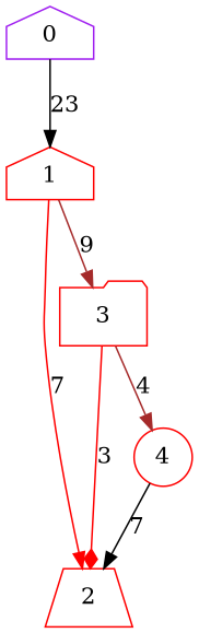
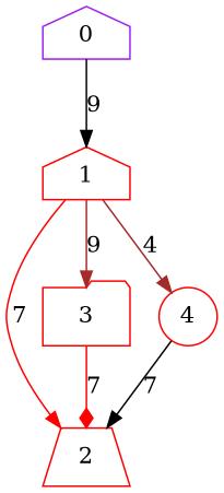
  digraph {
    node [color=red shape=house]
    edge [arrowhead=normal color=black]
    0 [color=purple]
    1
    2 [shape=trapezium]
    3 [shape=folder]
    4 [shape=circle]
-   0 -> 1 [label=23]
+   0 -> 1 [label=9]
    1 -> 2 [color=red label=7]
    1 -> 3 [color=brown label=9]
-   3 -> 2 [arrowhead=diamond color=red label=3]
-   3 -> 4 [color=brown label=4]
+   3 -> 2 [arrowhead=diamond color=red label=7]
+   1 -> 4 [color=brown label=4]
    4 -> 2 [label=7]
  }
